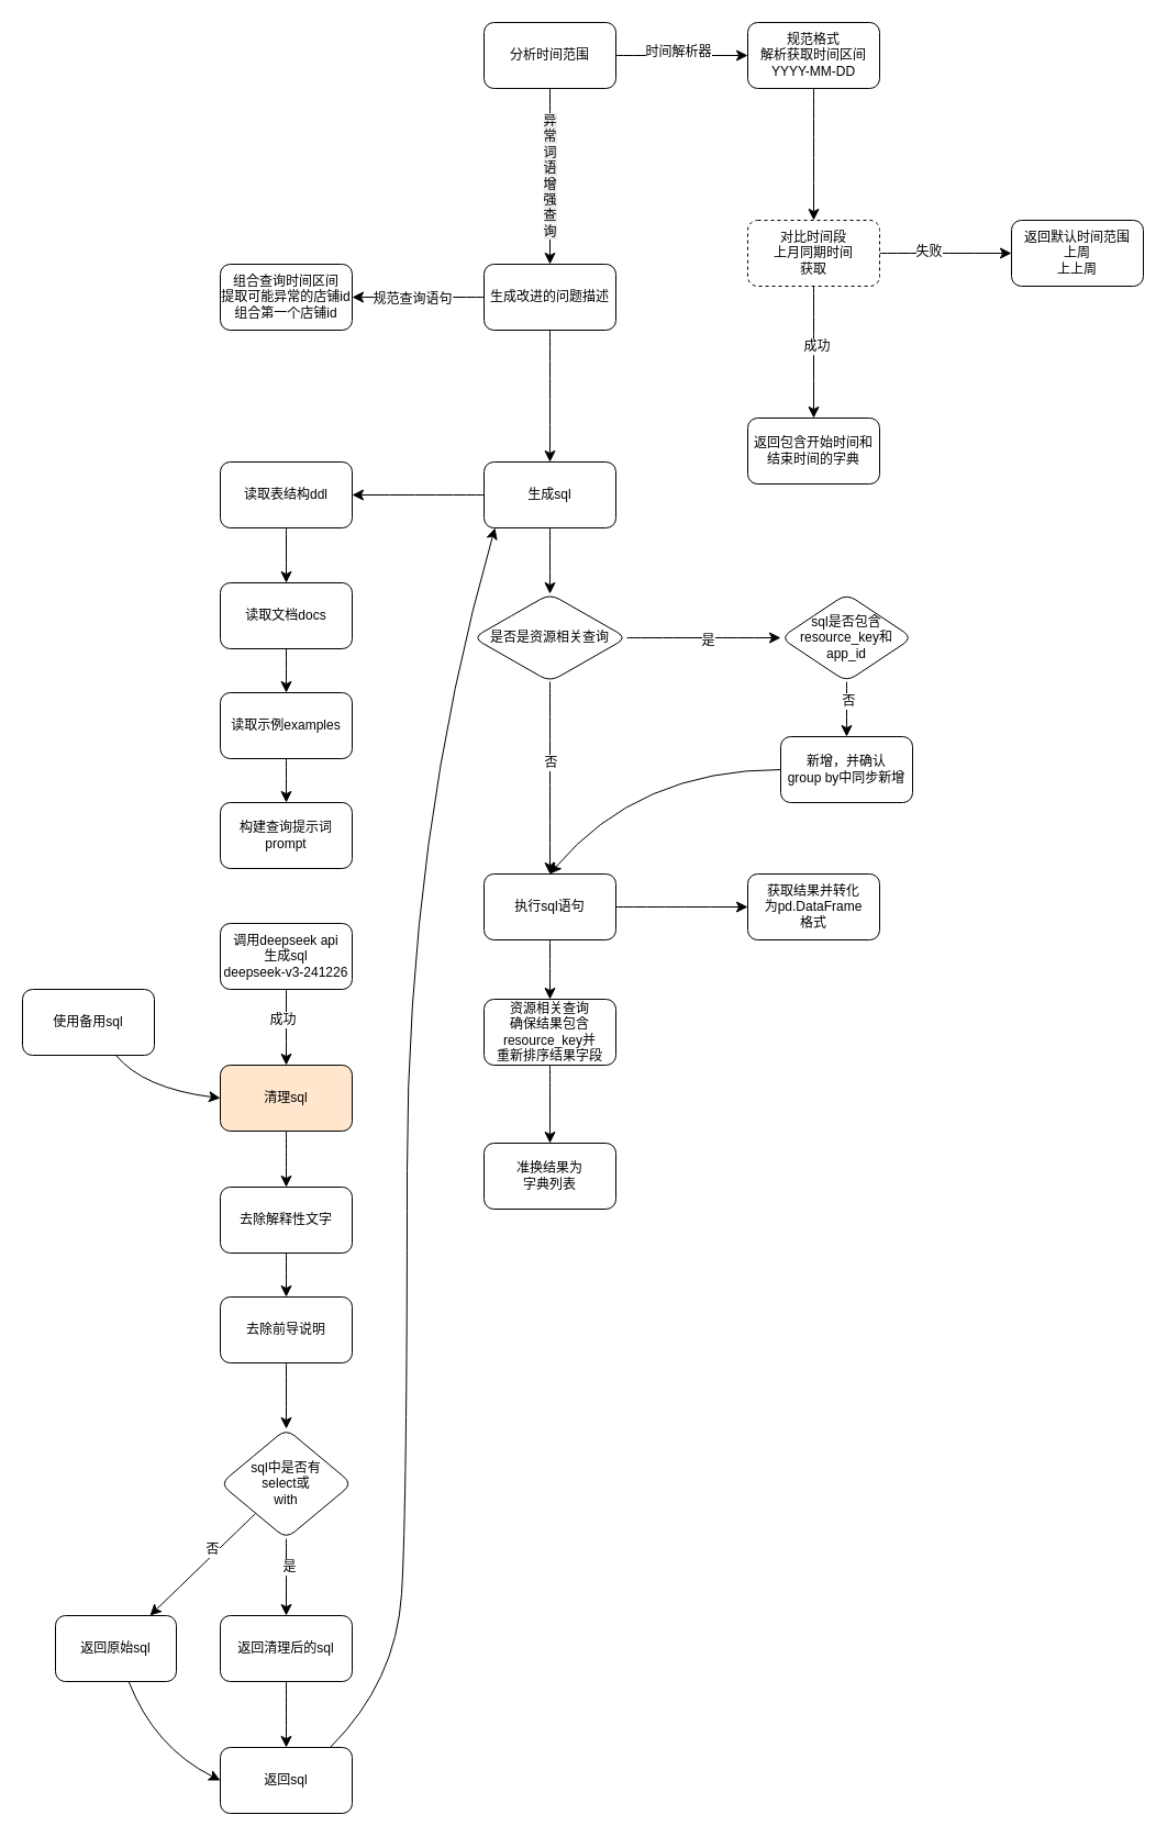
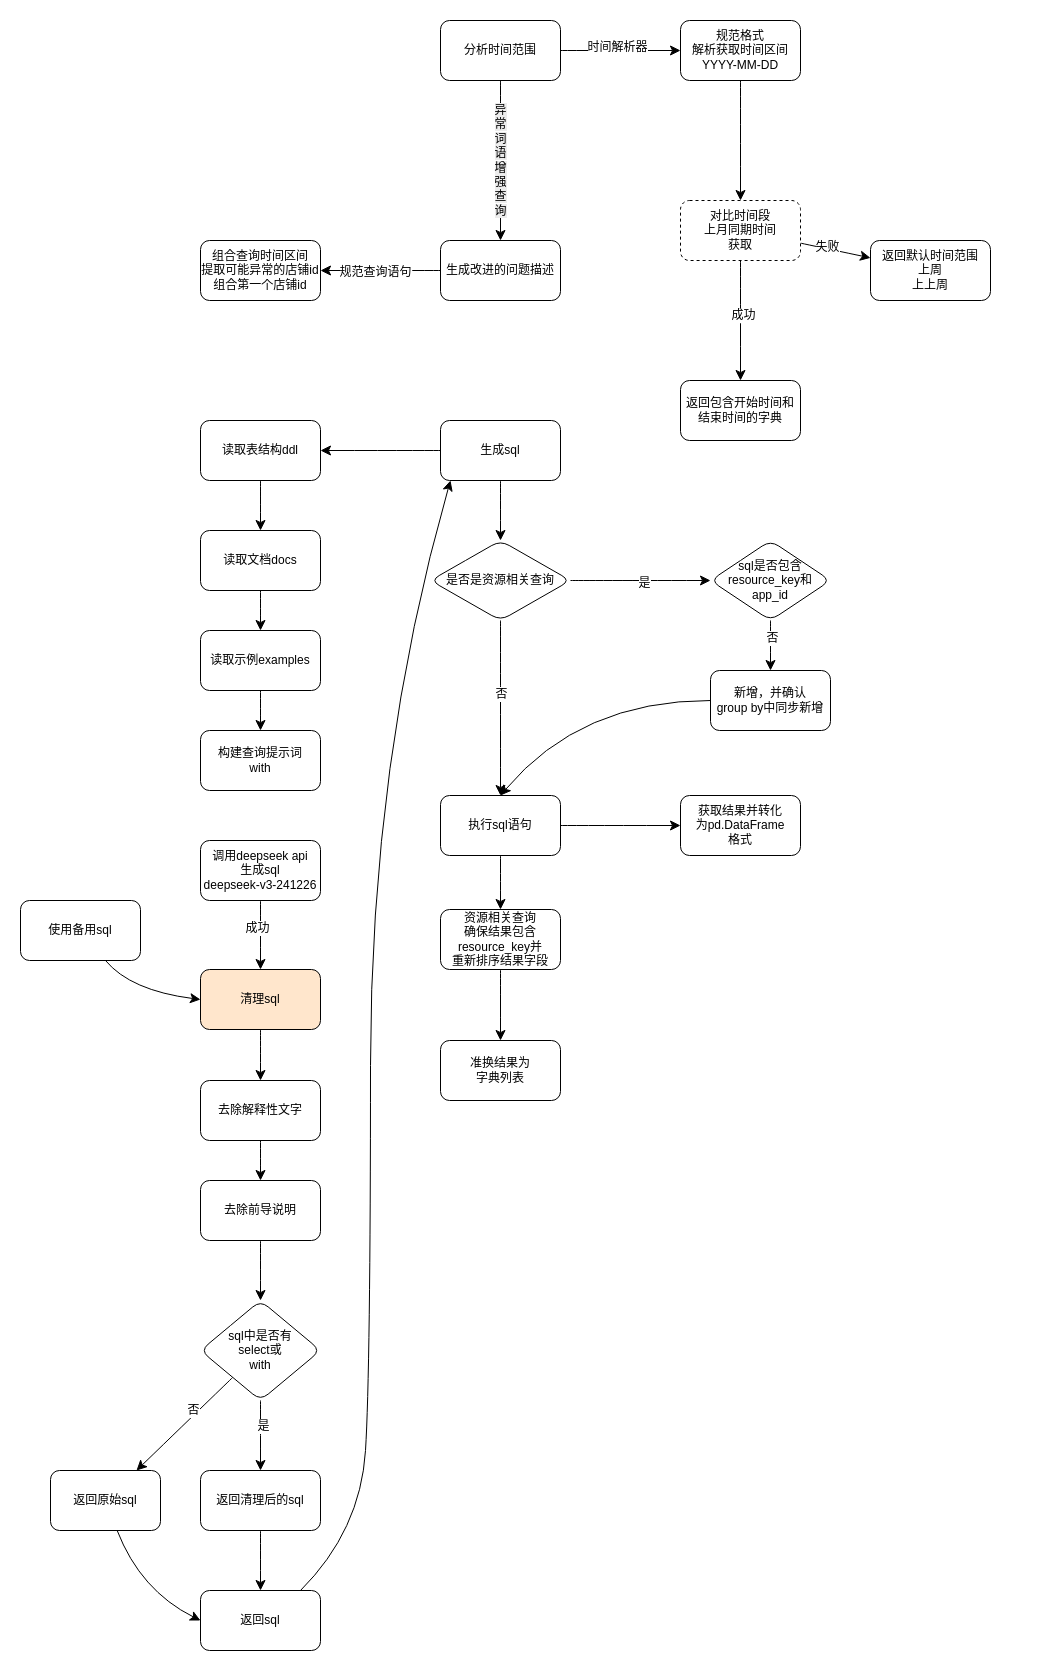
  <mxCell id="0" />
  <mxCell id="1" parent="0" />
  <mxCell id="2" value="" style="edgeStyle=none;curved=1;rounded=0;orthogonalLoop=1;jettySize=auto;html=1;fontSize=12;startSize=8;endSize=8;" edge="1" parent="1" source="6" target="8"><mxGeometry relative="1" as="geometry" /></mxCell>
  <mxCell id="3" value="时间解析器" style="edgeLabel;html=1;align=center;verticalAlign=middle;resizable=0;points=[];fontSize=12;" vertex="1" connectable="0" parent="2"><mxGeometry x="-0.068" y="4" relative="1" as="geometry"><mxPoint as="offset" /></mxGeometry></mxCell>
  <mxCell id="4" value="" style="edgeStyle=none;curved=1;rounded=0;orthogonalLoop=1;jettySize=auto;html=1;fontSize=12;startSize=8;endSize=8;entryX=0.5;entryY=0;entryDx=0;entryDy=0;" edge="1" parent="1" source="6" target="19"><mxGeometry relative="1" as="geometry"><mxPoint x="500" y="200" as="targetPoint" /></mxGeometry></mxCell>
  <mxCell id="5" value="&lt;span style=&quot;text-wrap-mode: wrap; background-color: rgb(236, 236, 236);&quot;&gt;异常词语增强查询&lt;/span&gt;" style="edgeLabel;html=1;align=center;verticalAlign=middle;resizable=0;points=[];fontSize=12;" vertex="1" connectable="0" parent="4"><mxGeometry x="-0.011" y="-1" relative="1" as="geometry"><mxPoint as="offset" /></mxGeometry></mxCell>
  <mxCell id="6" value="分析时间范围" style="rounded=1;whiteSpace=wrap;html=1;" vertex="1" parent="1"><mxGeometry x="440" y="20" width="120" height="60" as="geometry" /></mxCell>
  <mxCell id="7" value="" style="edgeStyle=none;curved=1;rounded=0;orthogonalLoop=1;jettySize=auto;html=1;fontSize=12;startSize=8;endSize=8;" edge="1" parent="1" source="8" target="13"><mxGeometry relative="1" as="geometry" /></mxCell>
  <mxCell id="8" value="&lt;div&gt;规范格式&lt;/div&gt;&lt;div&gt;解析获取时间区间&lt;/div&gt;&lt;div&gt;YYYY-MM-DD&lt;/div&gt;" style="whiteSpace=wrap;html=1;rounded=1;" vertex="1" parent="1"><mxGeometry x="680" y="20" width="120" height="60" as="geometry" /></mxCell>
  <mxCell id="9" value="" style="edgeStyle=none;curved=1;rounded=0;orthogonalLoop=1;jettySize=auto;html=1;fontSize=12;startSize=8;endSize=8;" edge="1" parent="1" source="13" target="14"><mxGeometry relative="1" as="geometry"><Array as="points" /></mxGeometry></mxCell>
  <mxCell id="10" value="成功" style="edgeLabel;html=1;align=center;verticalAlign=middle;resizable=0;points=[];fontSize=12;" vertex="1" connectable="0" parent="9"><mxGeometry x="-0.1" y="2" relative="1" as="geometry"><mxPoint as="offset" /></mxGeometry></mxCell>
  <mxCell id="11" value="" style="edgeStyle=none;curved=1;rounded=0;orthogonalLoop=1;jettySize=auto;html=1;fontSize=12;startSize=8;endSize=8;" edge="1" parent="1" source="13" target="15"><mxGeometry relative="1" as="geometry" /></mxCell>
  <mxCell id="12" value="失败" style="edgeLabel;html=1;align=center;verticalAlign=middle;resizable=0;points=[];fontSize=12;" vertex="1" connectable="0" parent="11"><mxGeometry x="-0.259" y="2" relative="1" as="geometry"><mxPoint as="offset" /></mxGeometry></mxCell>
  <mxCell id="13" value="对比时间段&lt;div&gt;上月同期时间&lt;/div&gt;&lt;div&gt;获取&lt;/div&gt;" style="whiteSpace=wrap;html=1;rounded=1;dashed=1;" vertex="1" parent="1"><mxGeometry x="680" y="200" width="120" height="60" as="geometry" /></mxCell>
  <mxCell id="14" value="返回包含开始时间和结束时间的字典" style="whiteSpace=wrap;html=1;rounded=1;" vertex="1" parent="1"><mxGeometry x="680" y="380" width="120" height="60" as="geometry" /></mxCell>
- <mxCell id="15" value="返回默认时间范围&lt;div&gt;上周&lt;/div&gt;&lt;div&gt;上上周&lt;/div&gt;" style="whiteSpace=wrap;html=1;rounded=1;" vertex="1" parent="1"><mxGeometry x="920" y="200" width="120" height="60" as="geometry" /></mxCell>
+ <mxCell id="15" value="返回默认时间范围&lt;div&gt;上周&lt;/div&gt;&lt;div&gt;上上周&lt;/div&gt;" style="whiteSpace=wrap;html=1;rounded=1;" vertex="1" parent="1"><mxGeometry x="870" y="240" width="120" height="60" as="geometry" /></mxCell>
  <mxCell id="16" value="" style="edgeStyle=none;curved=1;rounded=0;orthogonalLoop=1;jettySize=auto;html=1;fontSize=12;startSize=8;endSize=8;" edge="1" parent="1" source="19" target="20"><mxGeometry relative="1" as="geometry" /></mxCell>
  <mxCell id="17" value="规范查询语句" style="edgeLabel;html=1;align=center;verticalAlign=middle;resizable=0;points=[];fontSize=12;" vertex="1" connectable="0" parent="16"><mxGeometry x="0.098" y="1" relative="1" as="geometry"><mxPoint as="offset" /></mxGeometry></mxCell>
- <mxCell id="18" value="" style="edgeStyle=none;curved=1;rounded=0;orthogonalLoop=1;jettySize=auto;html=1;fontSize=12;startSize=8;endSize=8;" edge="1" parent="1" source="19" target="23"><mxGeometry relative="1" as="geometry" /></mxCell>
  <mxCell id="19" value="生成改进的问题描述" style="whiteSpace=wrap;html=1;rounded=1;" vertex="1" parent="1"><mxGeometry x="440" y="240" width="120" height="60" as="geometry" /></mxCell>
  <mxCell id="20" value="&lt;div&gt;组合查询时间区间&lt;/div&gt;提取可能异常的店铺id&lt;div&gt;组合第一个店铺id&lt;/div&gt;" style="whiteSpace=wrap;html=1;rounded=1;" vertex="1" parent="1"><mxGeometry x="200" y="240" width="120" height="60" as="geometry" /></mxCell>
  <mxCell id="21" value="" style="edgeStyle=none;curved=1;rounded=0;orthogonalLoop=1;jettySize=auto;html=1;fontSize=12;startSize=8;endSize=8;" edge="1" parent="1" source="23" target="25"><mxGeometry relative="1" as="geometry" /></mxCell>
  <mxCell id="22" value="" style="edgeStyle=none;curved=1;rounded=0;orthogonalLoop=1;jettySize=auto;html=1;fontSize=12;startSize=8;endSize=8;" edge="1" parent="1" source="23" target="66"><mxGeometry relative="1" as="geometry" /></mxCell>
  <mxCell id="23" value="生成sql" style="whiteSpace=wrap;html=1;rounded=1;" vertex="1" parent="1"><mxGeometry x="440" y="420" width="120" height="60" as="geometry" /></mxCell>
  <mxCell id="24" value="" style="edgeStyle=none;curved=1;rounded=0;orthogonalLoop=1;jettySize=auto;html=1;fontSize=12;startSize=8;endSize=8;" edge="1" parent="1" source="25" target="27"><mxGeometry relative="1" as="geometry" /></mxCell>
  <mxCell id="25" value="读取表结构ddl" style="whiteSpace=wrap;html=1;rounded=1;" vertex="1" parent="1"><mxGeometry x="200" y="420" width="120" height="60" as="geometry" /></mxCell>
  <mxCell id="26" value="" style="edgeStyle=none;curved=1;rounded=0;orthogonalLoop=1;jettySize=auto;html=1;fontSize=12;startSize=8;endSize=8;" edge="1" parent="1" source="27" target="29"><mxGeometry relative="1" as="geometry" /></mxCell>
  <mxCell id="27" value="读取文档docs" style="whiteSpace=wrap;html=1;rounded=1;" vertex="1" parent="1"><mxGeometry x="200" y="530" width="120" height="60" as="geometry" /></mxCell>
  <mxCell id="28" value="" style="edgeStyle=none;curved=1;rounded=0;orthogonalLoop=1;jettySize=auto;html=1;fontSize=12;startSize=8;endSize=8;" edge="1" parent="1" source="29" target="30"><mxGeometry relative="1" as="geometry" /></mxCell>
  <mxCell id="29" value="读取示例examples" style="whiteSpace=wrap;html=1;rounded=1;" vertex="1" parent="1"><mxGeometry x="200" y="630" width="120" height="60" as="geometry" /></mxCell>
- <mxCell id="30" value="构建查询提示词&lt;div&gt;prompt&lt;/div&gt;" style="whiteSpace=wrap;html=1;rounded=1;" vertex="1" parent="1"><mxGeometry x="200" y="730" width="120" height="60" as="geometry" /></mxCell>
+ <mxCell id="30" value="构建查询提示词&lt;div&gt;with&lt;/div&gt;" style="whiteSpace=wrap;html=1;rounded=1;" vertex="1" parent="1"><mxGeometry x="200" y="730" width="120" height="60" as="geometry" /></mxCell>
  <mxCell id="31" value="" style="edgeStyle=none;curved=1;rounded=0;orthogonalLoop=1;jettySize=auto;html=1;fontSize=12;startSize=8;endSize=8;" edge="1" parent="1" source="33" target="35"><mxGeometry relative="1" as="geometry" /></mxCell>
  <mxCell id="32" value="成功" style="edgeLabel;html=1;align=center;verticalAlign=middle;resizable=0;points=[];fontSize=12;" vertex="1" connectable="0" parent="31"><mxGeometry x="-0.219" y="-4" relative="1" as="geometry"><mxPoint as="offset" /></mxGeometry></mxCell>
  <mxCell id="33" value="调用deepseek api&lt;div&gt;生成sql&lt;/div&gt;&lt;div&gt;deepseek-v3-241226&lt;/div&gt;" style="whiteSpace=wrap;html=1;rounded=1;" vertex="1" parent="1"><mxGeometry x="200" y="840" width="120" height="60" as="geometry" /></mxCell>
  <mxCell id="34" value="" style="edgeStyle=none;curved=1;rounded=0;orthogonalLoop=1;jettySize=auto;html=1;fontSize=12;startSize=8;endSize=8;" edge="1" parent="1" source="35" target="39"><mxGeometry relative="1" as="geometry" /></mxCell>
  <mxCell id="35" value="清理sql" style="whiteSpace=wrap;html=1;rounded=1;fillColor=#ffe6cc;" vertex="1" parent="1"><mxGeometry x="200" y="969" width="120" height="60" as="geometry" /></mxCell>
  <mxCell id="36" style="edgeStyle=none;curved=1;rounded=0;orthogonalLoop=1;jettySize=auto;html=1;entryX=0;entryY=0.5;entryDx=0;entryDy=0;fontSize=12;startSize=8;endSize=8;" edge="1" parent="1" source="37" target="35"><mxGeometry relative="1" as="geometry"><Array as="points"><mxPoint x="130" y="990" /></Array></mxGeometry></mxCell>
  <mxCell id="37" value="使用备用sql" style="whiteSpace=wrap;html=1;rounded=1;" vertex="1" parent="1"><mxGeometry x="20" y="900" width="120" height="60" as="geometry" /></mxCell>
  <mxCell id="38" value="" style="edgeStyle=none;curved=1;rounded=0;orthogonalLoop=1;jettySize=auto;html=1;fontSize=12;startSize=8;endSize=8;" edge="1" parent="1" source="39" target="41"><mxGeometry relative="1" as="geometry" /></mxCell>
  <mxCell id="39" value="去除解释性文字" style="whiteSpace=wrap;html=1;rounded=1;" vertex="1" parent="1"><mxGeometry x="200" y="1080" width="120" height="60" as="geometry" /></mxCell>
  <mxCell id="40" value="" style="edgeStyle=none;curved=1;rounded=0;orthogonalLoop=1;jettySize=auto;html=1;fontSize=12;startSize=8;endSize=8;" edge="1" parent="1" source="41" target="46"><mxGeometry relative="1" as="geometry" /></mxCell>
  <mxCell id="41" value="去除前导说明" style="whiteSpace=wrap;html=1;rounded=1;" vertex="1" parent="1"><mxGeometry x="200" y="1180" width="120" height="60" as="geometry" /></mxCell>
  <mxCell id="42" value="" style="edgeStyle=none;curved=1;rounded=0;orthogonalLoop=1;jettySize=auto;html=1;fontSize=12;startSize=8;endSize=8;" edge="1" parent="1" source="46" target="48"><mxGeometry relative="1" as="geometry" /></mxCell>
  <mxCell id="43" value="否" style="edgeLabel;html=1;align=center;verticalAlign=middle;resizable=0;points=[];fontSize=12;" vertex="1" connectable="0" parent="42"><mxGeometry x="-0.224" y="-3" relative="1" as="geometry"><mxPoint y="-1" as="offset" /></mxGeometry></mxCell>
  <mxCell id="44" value="" style="edgeStyle=none;curved=1;rounded=0;orthogonalLoop=1;jettySize=auto;html=1;fontSize=12;startSize=8;endSize=8;" edge="1" parent="1" source="46" target="50"><mxGeometry relative="1" as="geometry" /></mxCell>
  <mxCell id="45" value="是" style="edgeLabel;html=1;align=center;verticalAlign=middle;resizable=0;points=[];fontSize=12;" vertex="1" connectable="0" parent="44"><mxGeometry x="-0.29" y="2" relative="1" as="geometry"><mxPoint as="offset" /></mxGeometry></mxCell>
  <mxCell id="46" value="sql中是否有&lt;div&gt;select或&lt;/div&gt;&lt;div&gt;with&lt;/div&gt;" style="rhombus;whiteSpace=wrap;html=1;rounded=1;" vertex="1" parent="1"><mxGeometry x="200" y="1300" width="120" height="100" as="geometry" /></mxCell>
  <mxCell id="47" style="edgeStyle=none;curved=1;rounded=0;orthogonalLoop=1;jettySize=auto;html=1;entryX=0;entryY=0.5;entryDx=0;entryDy=0;fontSize=12;startSize=8;endSize=8;" edge="1" parent="1" source="48" target="52"><mxGeometry relative="1" as="geometry"><Array as="points"><mxPoint x="140" y="1590" /></Array></mxGeometry></mxCell>
  <mxCell id="48" value="返回原始sql" style="whiteSpace=wrap;html=1;rounded=1;" vertex="1" parent="1"><mxGeometry x="50" y="1470" width="110" height="60" as="geometry" /></mxCell>
  <mxCell id="49" value="" style="edgeStyle=none;curved=1;rounded=0;orthogonalLoop=1;jettySize=auto;html=1;fontSize=12;startSize=8;endSize=8;" edge="1" parent="1" source="50" target="52"><mxGeometry relative="1" as="geometry" /></mxCell>
  <mxCell id="50" value="返回清理后的sql" style="whiteSpace=wrap;html=1;rounded=1;" vertex="1" parent="1"><mxGeometry x="200" y="1470" width="120" height="60" as="geometry" /></mxCell>
  <mxCell id="51" style="edgeStyle=none;curved=1;rounded=0;orthogonalLoop=1;jettySize=auto;html=1;entryX=0;entryY=1;entryDx=0;entryDy=0;fontSize=12;startSize=8;endSize=8;" edge="1" parent="1"><mxGeometry relative="1" as="geometry"><mxPoint x="300" y="1590" as="sourcePoint" /><mxPoint x="450" y="480" as="targetPoint" /><Array as="points"><mxPoint x="360" y="1530" /><mxPoint x="370" y="1370" /><mxPoint x="370" y="760" /></Array></mxGeometry></mxCell>
  <mxCell id="52" value="返回sql" style="whiteSpace=wrap;html=1;rounded=1;" vertex="1" parent="1"><mxGeometry x="200" y="1590" width="120" height="60" as="geometry" /></mxCell>
  <mxCell id="53" value="" style="edgeStyle=none;curved=1;rounded=0;orthogonalLoop=1;jettySize=auto;html=1;fontSize=12;startSize=8;endSize=8;" edge="1" parent="1" source="55" target="60"><mxGeometry relative="1" as="geometry" /></mxCell>
  <mxCell id="54" value="否" style="edgeLabel;html=1;align=center;verticalAlign=middle;resizable=0;points=[];fontSize=12;" vertex="1" connectable="0" parent="53"><mxGeometry x="-0.328" y="1" relative="1" as="geometry"><mxPoint as="offset" /></mxGeometry></mxCell>
  <mxCell id="55" value="sql是否包含&lt;div&gt;resource_key和&lt;/div&gt;&lt;div&gt;app_id&lt;/div&gt;" style="rhombus;whiteSpace=wrap;html=1;rounded=1;" vertex="1" parent="1"><mxGeometry x="710" y="540" width="120" height="80" as="geometry" /></mxCell>
  <mxCell id="56" value="" style="edgeStyle=none;curved=1;rounded=0;orthogonalLoop=1;jettySize=auto;html=1;fontSize=12;startSize=8;endSize=8;" edge="1" parent="1" source="58" target="61"><mxGeometry relative="1" as="geometry" /></mxCell>
  <mxCell id="57" value="" style="edgeStyle=none;curved=1;rounded=0;orthogonalLoop=1;jettySize=auto;html=1;fontSize=12;startSize=8;endSize=8;" edge="1" parent="1" source="58" target="68"><mxGeometry relative="1" as="geometry" /></mxCell>
  <mxCell id="58" value="执行sql语句" style="whiteSpace=wrap;html=1;rounded=1;" vertex="1" parent="1"><mxGeometry x="440" y="795" width="120" height="60" as="geometry" /></mxCell>
  <mxCell id="59" style="edgeStyle=none;curved=1;rounded=0;orthogonalLoop=1;jettySize=auto;html=1;entryX=0.5;entryY=0;entryDx=0;entryDy=0;fontSize=12;startSize=8;endSize=8;" edge="1" parent="1" source="60" target="58"><mxGeometry relative="1" as="geometry"><Array as="points"><mxPoint x="580" y="700" /></Array></mxGeometry></mxCell>
  <mxCell id="60" value="新增，并确认&lt;div&gt;group by中同步新增&lt;/div&gt;" style="whiteSpace=wrap;html=1;rounded=1;" vertex="1" parent="1"><mxGeometry x="710" y="670" width="120" height="60" as="geometry" /></mxCell>
  <mxCell id="61" value="获取结果并转化&lt;div&gt;为pd.DataFrame&lt;/div&gt;&lt;div&gt;格式&lt;/div&gt;" style="whiteSpace=wrap;html=1;rounded=1;" vertex="1" parent="1"><mxGeometry x="680" y="795" width="120" height="60" as="geometry" /></mxCell>
  <mxCell id="62" value="" style="edgeStyle=none;curved=1;rounded=0;orthogonalLoop=1;jettySize=auto;html=1;fontSize=12;startSize=8;endSize=8;" edge="1" parent="1" source="66" target="55"><mxGeometry relative="1" as="geometry" /></mxCell>
  <mxCell id="63" value="是" style="edgeLabel;html=1;align=center;verticalAlign=middle;resizable=0;points=[];fontSize=12;" vertex="1" connectable="0" parent="62"><mxGeometry x="0.043" y="-2" relative="1" as="geometry"><mxPoint as="offset" /></mxGeometry></mxCell>
  <mxCell id="64" style="edgeStyle=none;curved=1;rounded=0;orthogonalLoop=1;jettySize=auto;html=1;entryX=0.5;entryY=0;entryDx=0;entryDy=0;fontSize=12;startSize=8;endSize=8;" edge="1" parent="1" source="66" target="58"><mxGeometry relative="1" as="geometry" /></mxCell>
  <mxCell id="65" value="否" style="edgeLabel;html=1;align=center;verticalAlign=middle;resizable=0;points=[];fontSize=12;" vertex="1" connectable="0" parent="64"><mxGeometry x="-0.163" relative="1" as="geometry"><mxPoint as="offset" /></mxGeometry></mxCell>
  <mxCell id="66" value="是否是资源相关查询" style="rhombus;whiteSpace=wrap;html=1;rounded=1;" vertex="1" parent="1"><mxGeometry x="430" y="540" width="140" height="80" as="geometry" /></mxCell>
  <mxCell id="67" value="" style="edgeStyle=none;curved=1;rounded=0;orthogonalLoop=1;jettySize=auto;html=1;fontSize=12;startSize=8;endSize=8;" edge="1" parent="1" source="68" target="69"><mxGeometry relative="1" as="geometry" /></mxCell>
  <mxCell id="68" value="资源相关查询&lt;div&gt;确保结果包含&lt;/div&gt;&lt;div&gt;resource_key&lt;span style=&quot;background-color: transparent; color: light-dark(rgb(0, 0, 0), rgb(255, 255, 255));&quot;&gt;并&lt;/span&gt;&lt;/div&gt;&lt;div&gt;&lt;span style=&quot;background-color: transparent; color: light-dark(rgb(0, 0, 0), rgb(255, 255, 255));&quot;&gt;重新排序结果字段&lt;/span&gt;&lt;/div&gt;" style="whiteSpace=wrap;html=1;rounded=1;" vertex="1" parent="1"><mxGeometry x="440" y="909" width="120" height="60" as="geometry" /></mxCell>
  <mxCell id="69" value="准换结果为&lt;div&gt;字典列表&lt;/div&gt;" style="whiteSpace=wrap;html=1;rounded=1;" vertex="1" parent="1"><mxGeometry x="440" y="1040" width="120" height="60" as="geometry" /></mxCell>
